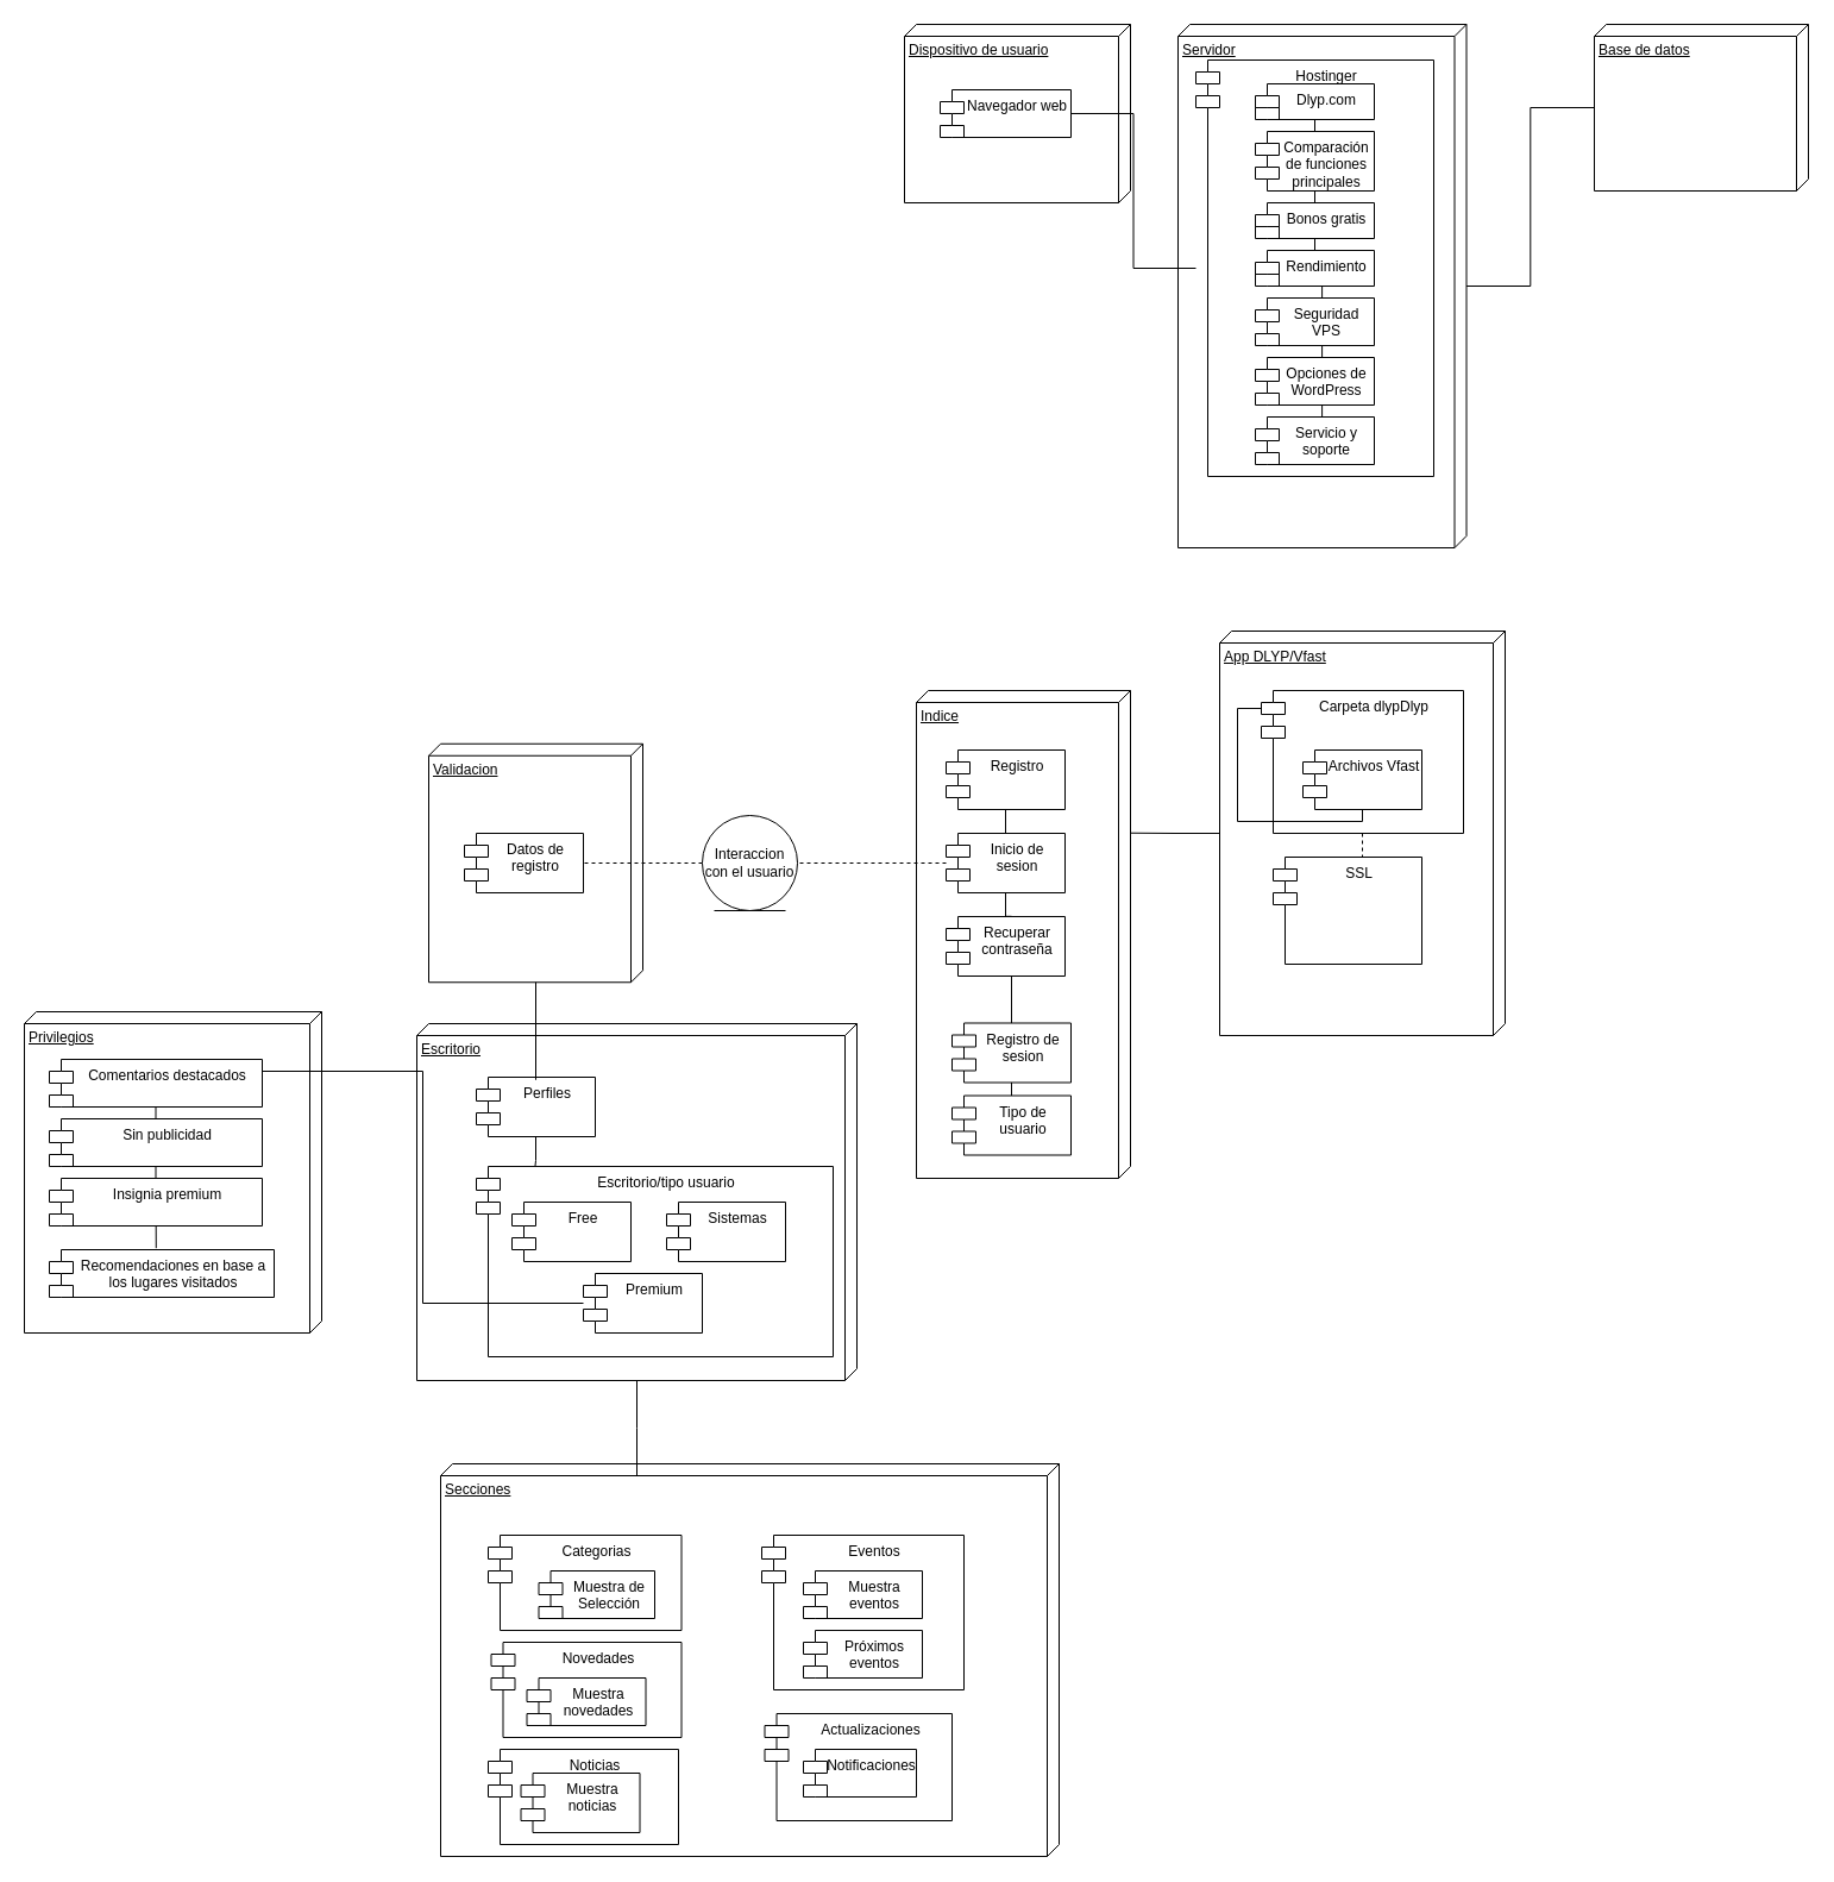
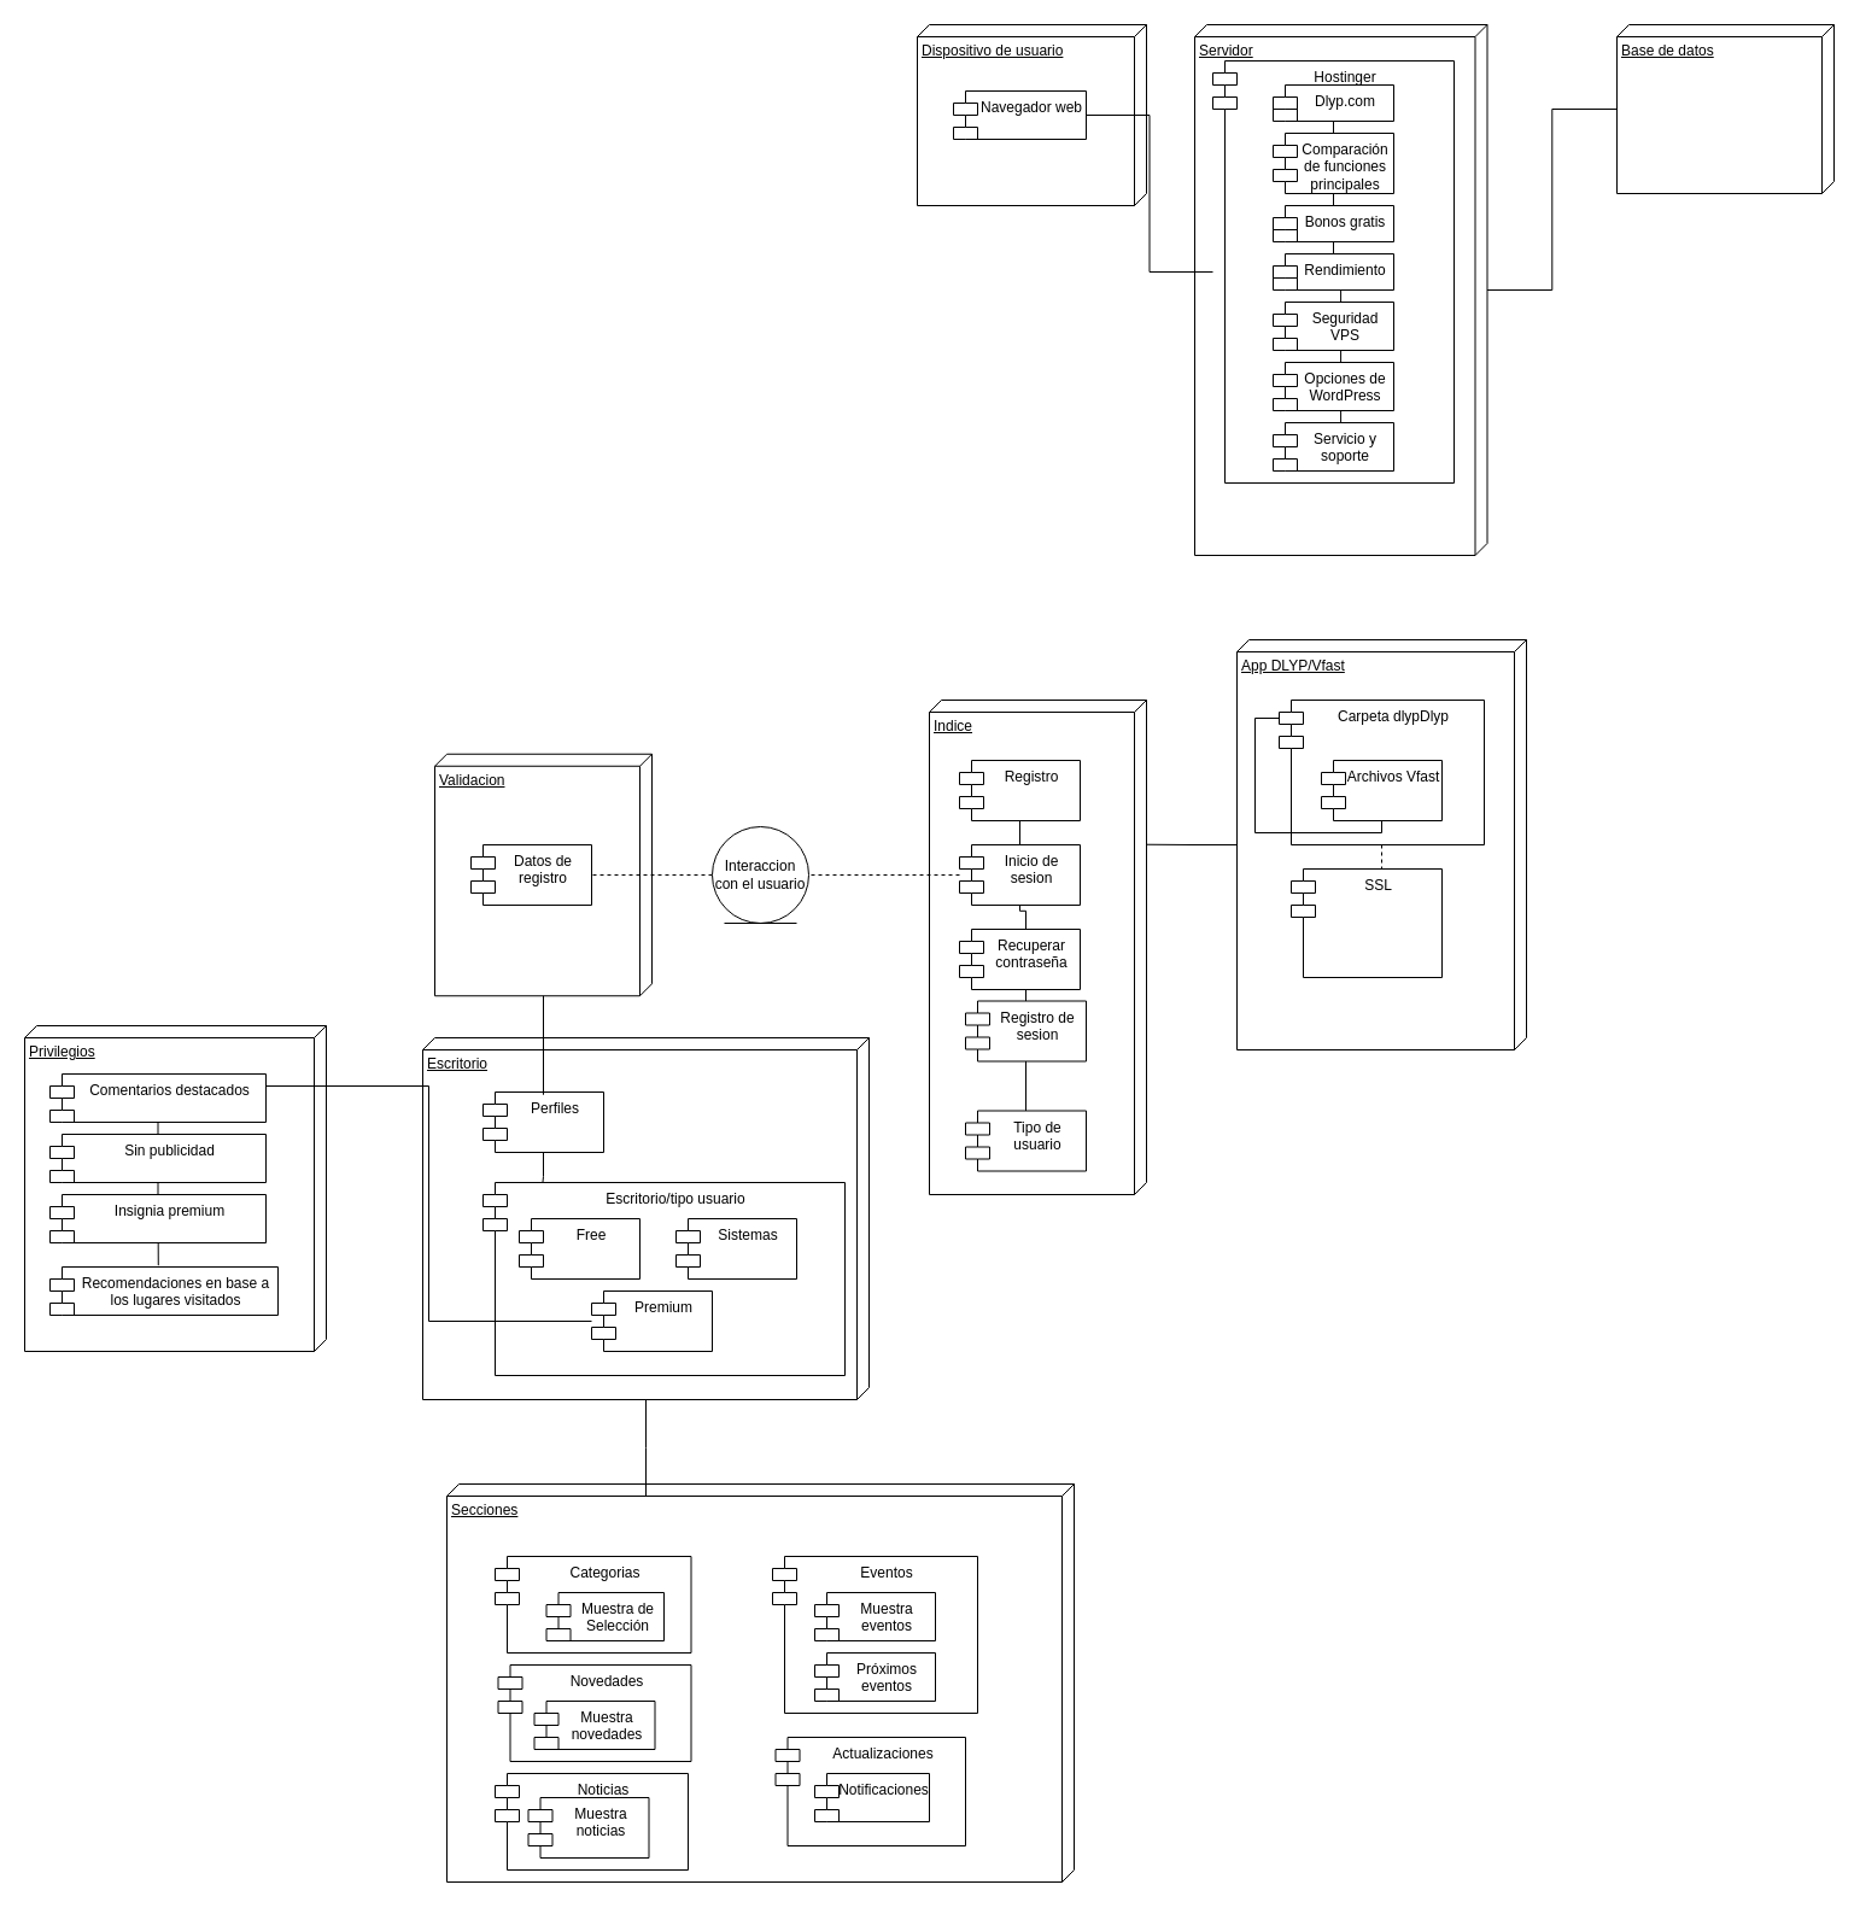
  <mxCell id="0" />
  <mxCell id="1" parent="0" />
  <mxCell id="2" value="Privilegios" style="verticalAlign=top;align=left;spacingTop=8;spacingLeft=2;spacingRight=12;shape=cube;size=10;direction=south;fontStyle=4;html=1;whiteSpace=wrap;" vertex="1" parent="1"><mxGeometry x="20" y="850" width="250" height="270" as="geometry" /></mxCell>
  <mxCell id="3" value="Secciones&lt;br&gt;" style="verticalAlign=top;align=left;spacingTop=8;spacingLeft=2;spacingRight=12;shape=cube;size=10;direction=south;fontStyle=4;html=1;whiteSpace=wrap;" vertex="1" parent="1"><mxGeometry x="370" y="1230" width="520" height="330" as="geometry" /></mxCell>
  <mxCell id="4" style="edgeStyle=orthogonalEdgeStyle;rounded=0;orthogonalLoop=1;jettySize=auto;html=1;endArrow=none;endFill=0;" edge="1" parent="1" source="5"><mxGeometry relative="1" as="geometry"><mxPoint x="535" y="1240" as="targetPoint" /></mxGeometry></mxCell>
  <mxCell id="5" value="Escritorio&lt;br&gt;" style="verticalAlign=top;align=left;spacingTop=8;spacingLeft=2;spacingRight=12;shape=cube;size=10;direction=south;fontStyle=4;html=1;whiteSpace=wrap;" vertex="1" parent="1"><mxGeometry x="350" y="860" width="370" height="300" as="geometry" /></mxCell>
  <mxCell id="6" value="Validacion&lt;br&gt;" style="verticalAlign=top;align=left;spacingTop=8;spacingLeft=2;spacingRight=12;shape=cube;size=10;direction=south;fontStyle=4;html=1;whiteSpace=wrap;" vertex="1" parent="1"><mxGeometry x="360" y="624.75" width="180" height="200.5" as="geometry" /></mxCell>
  <mxCell id="7" style="edgeStyle=orthogonalEdgeStyle;rounded=0;orthogonalLoop=1;jettySize=auto;html=1;endArrow=none;endFill=0;entryX=0.292;entryY=0.006;entryDx=0;entryDy=0;entryPerimeter=0;" edge="1" parent="1" source="8" target="21"><mxGeometry relative="1" as="geometry" /></mxCell>
  <mxCell id="8" value="App DLYP/Vfast" style="verticalAlign=top;align=left;spacingTop=8;spacingLeft=2;spacingRight=12;shape=cube;size=10;direction=south;fontStyle=4;html=1;whiteSpace=wrap;" vertex="1" parent="1"><mxGeometry x="1025" y="530" width="240" height="340" as="geometry" /></mxCell>
  <mxCell id="9" value="Servidor&lt;br&gt;" style="verticalAlign=top;align=left;spacingTop=8;spacingLeft=2;spacingRight=12;shape=cube;size=10;direction=south;fontStyle=4;html=1;whiteSpace=wrap;" vertex="1" parent="1"><mxGeometry x="990" y="20" width="242.5" height="440" as="geometry" /></mxCell>
  <mxCell id="10" value="Dispositivo de usuario" style="verticalAlign=top;align=left;spacingTop=8;spacingLeft=2;spacingRight=12;shape=cube;size=10;direction=south;fontStyle=4;html=1;whiteSpace=wrap;" vertex="1" parent="1"><mxGeometry x="760" y="20" width="190" height="150" as="geometry" /></mxCell>
  <mxCell id="11" style="edgeStyle=orthogonalEdgeStyle;rounded=0;orthogonalLoop=1;jettySize=auto;html=1;endArrow=none;endFill=0;" edge="1" parent="1" source="12" target="13"><mxGeometry relative="1" as="geometry"><mxPoint x="1060" y="95" as="targetPoint" /></mxGeometry></mxCell>
  <mxCell id="12" value="Navegador web" style="shape=module;align=left;spacingLeft=20;align=center;verticalAlign=top;whiteSpace=wrap;html=1;" vertex="1" parent="1"><mxGeometry x="790" y="75" width="110" height="40" as="geometry" /></mxCell>
  <mxCell id="13" value="Hostinger&lt;br&gt;" style="shape=module;align=left;spacingLeft=20;align=center;verticalAlign=top;whiteSpace=wrap;html=1;" vertex="1" parent="1"><mxGeometry x="1005" y="50" width="200" height="350" as="geometry" /></mxCell>
  <mxCell id="14" value="" style="edgeStyle=orthogonalEdgeStyle;rounded=0;orthogonalLoop=1;jettySize=auto;html=1;endArrow=none;endFill=0;" edge="1" parent="1" source="15" target="9"><mxGeometry relative="1" as="geometry" /></mxCell>
  <mxCell id="15" value="Base de datos" style="verticalAlign=top;align=left;spacingTop=8;spacingLeft=2;spacingRight=12;shape=cube;size=10;direction=south;fontStyle=4;html=1;whiteSpace=wrap;" vertex="1" parent="1"><mxGeometry x="1340" y="20" width="180" height="140" as="geometry" /></mxCell>
  <mxCell id="16" style="edgeStyle=orthogonalEdgeStyle;rounded=0;orthogonalLoop=1;jettySize=auto;html=1;entryX=0.614;entryY=0;entryDx=0;entryDy=0;entryPerimeter=0;endArrow=none;endFill=0;dashed=1;" edge="1" parent="1" source="17" target="20"><mxGeometry relative="1" as="geometry" /></mxCell>
  <mxCell id="17" value="Carpeta dlypDlyp" style="shape=module;align=left;spacingLeft=20;align=center;verticalAlign=top;whiteSpace=wrap;html=1;" vertex="1" parent="1"><mxGeometry x="1060" y="580" width="170" height="120" as="geometry" /></mxCell>
  <mxCell id="18" style="edgeStyle=orthogonalEdgeStyle;rounded=0;orthogonalLoop=1;jettySize=auto;html=1;entryX=0;entryY=0;entryDx=0;entryDy=15;entryPerimeter=0;endArrow=none;endFill=0;" edge="1" parent="1" source="19" target="17"><mxGeometry relative="1" as="geometry"><Array as="points"><mxPoint x="1145" y="690" /><mxPoint x="1040" y="690" /><mxPoint x="1040" y="595" /></Array></mxGeometry></mxCell>
  <mxCell id="19" value="Archivos Vfast" style="shape=module;align=left;spacingLeft=20;align=center;verticalAlign=top;whiteSpace=wrap;html=1;" vertex="1" parent="1"><mxGeometry x="1095" y="630" width="100" height="50" as="geometry" /></mxCell>
  <mxCell id="20" value="SSL" style="shape=module;align=left;spacingLeft=20;align=center;verticalAlign=top;whiteSpace=wrap;html=1;" vertex="1" parent="1"><mxGeometry x="1070" y="720" width="125" height="90" as="geometry" /></mxCell>
  <mxCell id="21" value="Indice&lt;br&gt;" style="verticalAlign=top;align=left;spacingTop=8;spacingLeft=2;spacingRight=12;shape=cube;size=10;direction=south;fontStyle=4;html=1;whiteSpace=wrap;" vertex="1" parent="1"><mxGeometry x="770" y="580" width="180" height="410" as="geometry" /></mxCell>
  <mxCell id="22" style="edgeStyle=orthogonalEdgeStyle;rounded=0;orthogonalLoop=1;jettySize=auto;html=1;endArrow=none;endFill=0;" edge="1" parent="1" source="40" target="25"><mxGeometry relative="1" as="geometry" /></mxCell>
  <mxCell id="23" value="Registro" style="shape=module;align=left;spacingLeft=20;align=center;verticalAlign=top;whiteSpace=wrap;html=1;" vertex="1" parent="1"><mxGeometry x="795" y="630" width="100" height="50" as="geometry" /></mxCell>
  <mxCell id="24" style="edgeStyle=orthogonalEdgeStyle;rounded=0;orthogonalLoop=1;jettySize=auto;html=1;endArrow=none;endFill=0;dashed=1;entryX=1;entryY=0.5;entryDx=0;entryDy=0;" edge="1" parent="1" source="27" target="28"><mxGeometry relative="1" as="geometry"><mxPoint x="640" y="869.5" as="targetPoint" /></mxGeometry></mxCell>
  <mxCell id="25" value="Tipo de usuario" style="shape=module;align=left;spacingLeft=20;align=center;verticalAlign=top;whiteSpace=wrap;html=1;" vertex="1" parent="1"><mxGeometry x="800" y="920.5" width="100" height="50" as="geometry" /></mxCell>
  <mxCell id="26" value="" style="edgeStyle=orthogonalEdgeStyle;rounded=0;orthogonalLoop=1;jettySize=auto;html=1;endArrow=none;endFill=0;dashed=1;" edge="1" parent="1" source="41" target="27"><mxGeometry relative="1" as="geometry"><mxPoint x="560" y="870" as="targetPoint" /><mxPoint x="795" y="870" as="sourcePoint" /></mxGeometry></mxCell>
  <mxCell id="27" value="Interaccion con el usuario" style="ellipse;shape=umlEntity;whiteSpace=wrap;html=1;" vertex="1" parent="1"><mxGeometry x="590" y="685" width="80" height="80" as="geometry" /></mxCell>
  <mxCell id="28" value="Datos de registro&lt;br&gt;" style="shape=module;align=left;spacingLeft=20;align=center;verticalAlign=top;whiteSpace=wrap;html=1;" vertex="1" parent="1"><mxGeometry x="390" y="700" width="100" height="50" as="geometry" /></mxCell>
  <mxCell id="29" style="edgeStyle=orthogonalEdgeStyle;rounded=0;orthogonalLoop=1;jettySize=auto;html=1;entryX=0.165;entryY=-0.003;entryDx=0;entryDy=0;entryPerimeter=0;endArrow=none;endFill=0;" edge="1" parent="1" source="30" target="44"><mxGeometry relative="1" as="geometry" /></mxCell>
  <mxCell id="30" value="Perfiles" style="shape=module;align=left;spacingLeft=20;align=center;verticalAlign=top;whiteSpace=wrap;html=1;" vertex="1" parent="1"><mxGeometry x="400" y="905" width="100" height="50" as="geometry" /></mxCell>
  <mxCell id="31" style="edgeStyle=orthogonalEdgeStyle;rounded=0;orthogonalLoop=1;jettySize=auto;html=1;entryX=0.561;entryY=-0.01;entryDx=0;entryDy=0;entryPerimeter=0;endArrow=none;endFill=0;" edge="1" parent="1" source="32" target="38"><mxGeometry relative="1" as="geometry" /></mxCell>
  <mxCell id="32" value="Dlyp.com" style="shape=module;align=left;spacingLeft=20;align=center;verticalAlign=top;whiteSpace=wrap;html=1;" vertex="1" parent="1"><mxGeometry x="1055" y="70" width="100" height="30" as="geometry" /></mxCell>
  <mxCell id="33" value="Comparación de funciones principales" style="shape=module;align=left;spacingLeft=20;align=center;verticalAlign=top;whiteSpace=wrap;html=1;" vertex="1" parent="1"><mxGeometry x="1055" y="110" width="100" height="50" as="geometry" /></mxCell>
  <mxCell id="34" value="Bonos gratis" style="shape=module;align=left;spacingLeft=20;align=center;verticalAlign=top;whiteSpace=wrap;html=1;" vertex="1" parent="1"><mxGeometry x="1055" y="170" width="100" height="30" as="geometry" /></mxCell>
  <mxCell id="35" value="Rendimiento" style="shape=module;align=left;spacingLeft=20;align=center;verticalAlign=top;whiteSpace=wrap;html=1;" vertex="1" parent="1"><mxGeometry x="1055" y="210" width="100" height="30" as="geometry" /></mxCell>
  <mxCell id="36" value="Seguridad VPS" style="shape=module;align=left;spacingLeft=20;align=center;verticalAlign=top;whiteSpace=wrap;html=1;" vertex="1" parent="1"><mxGeometry x="1055" y="250" width="100" height="40" as="geometry" /></mxCell>
  <mxCell id="37" value="Opciones de WordPress" style="shape=module;align=left;spacingLeft=20;align=center;verticalAlign=top;whiteSpace=wrap;html=1;" vertex="1" parent="1"><mxGeometry x="1055" y="300" width="100" height="40" as="geometry" /></mxCell>
  <mxCell id="38" value="Servicio y soporte" style="shape=module;align=left;spacingLeft=20;align=center;verticalAlign=top;whiteSpace=wrap;html=1;" vertex="1" parent="1"><mxGeometry x="1055" y="350" width="100" height="40" as="geometry" /></mxCell>
  <mxCell id="39" value="" style="edgeStyle=orthogonalEdgeStyle;rounded=0;orthogonalLoop=1;jettySize=auto;html=1;endArrow=none;endFill=0;" edge="1" parent="1" source="23" target="40"><mxGeometry relative="1" as="geometry"><mxPoint x="845" y="680" as="sourcePoint" /><mxPoint x="845" y="920" as="targetPoint" /></mxGeometry></mxCell>
- <mxCell id="40" value="Registro de sesion" style="shape=module;align=left;spacingLeft=20;align=center;verticalAlign=top;whiteSpace=wrap;html=1;" vertex="1" parent="1"><mxGeometry x="800" y="859.5" width="100" height="50" as="geometry" /></mxCell>
+ <mxCell id="40" value="Registro de sesion" style="shape=module;align=left;spacingLeft=20;align=center;verticalAlign=top;whiteSpace=wrap;html=1;" vertex="1" parent="1"><mxGeometry x="800" y="829.5" width="100" height="50" as="geometry" /></mxCell>
  <mxCell id="41" value="Inicio de sesion&lt;br&gt;" style="shape=module;align=left;spacingLeft=20;align=center;verticalAlign=top;whiteSpace=wrap;html=1;" vertex="1" parent="1"><mxGeometry x="795" y="700" width="100" height="50" as="geometry" /></mxCell>
  <mxCell id="42" value="Recuperar contraseña" style="shape=module;align=left;spacingLeft=20;align=center;verticalAlign=top;whiteSpace=wrap;html=1;" vertex="1" parent="1"><mxGeometry x="795" y="770" width="100" height="50" as="geometry" /></mxCell>
  <mxCell id="43" value="" style="edgeStyle=orthogonalEdgeStyle;rounded=0;orthogonalLoop=1;jettySize=auto;html=1;endArrow=none;endFill=0;" edge="1" parent="1" source="6"><mxGeometry relative="1" as="geometry"><mxPoint x="450" y="900" as="targetPoint" /><mxPoint x="450" y="825" as="sourcePoint" /><Array as="points"><mxPoint x="450" y="907" /></Array></mxGeometry></mxCell>
  <mxCell id="44" value="Escritorio/tipo usuario" style="shape=module;align=left;spacingLeft=20;align=center;verticalAlign=top;whiteSpace=wrap;html=1;" vertex="1" parent="1"><mxGeometry x="400" y="980" width="300" height="160" as="geometry" /></mxCell>
  <mxCell id="45" value="Free" style="shape=module;align=left;spacingLeft=20;align=center;verticalAlign=top;whiteSpace=wrap;html=1;" vertex="1" parent="1"><mxGeometry x="430" y="1010" width="100" height="50" as="geometry" /></mxCell>
  <mxCell id="46" style="edgeStyle=orthogonalEdgeStyle;rounded=0;orthogonalLoop=1;jettySize=auto;html=1;entryX=1;entryY=0.25;entryDx=0;entryDy=0;endArrow=none;endFill=0;" edge="1" parent="1" source="47" target="61"><mxGeometry relative="1" as="geometry" /></mxCell>
  <mxCell id="47" value="Premium" style="shape=module;align=left;spacingLeft=20;align=center;verticalAlign=top;whiteSpace=wrap;html=1;" vertex="1" parent="1"><mxGeometry x="490" y="1070" width="100" height="50" as="geometry" /></mxCell>
  <mxCell id="48" value="Sistemas" style="shape=module;align=left;spacingLeft=20;align=center;verticalAlign=top;whiteSpace=wrap;html=1;" vertex="1" parent="1"><mxGeometry x="560" y="1010" width="100" height="50" as="geometry" /></mxCell>
  <mxCell id="49" value="Categorias" style="shape=module;align=left;spacingLeft=20;align=center;verticalAlign=top;whiteSpace=wrap;html=1;" vertex="1" parent="1"><mxGeometry x="410" y="1290" width="162.5" height="80" as="geometry" /></mxCell>
  <mxCell id="50" value="Novedades" style="shape=module;align=left;spacingLeft=20;align=center;verticalAlign=top;whiteSpace=wrap;html=1;" vertex="1" parent="1"><mxGeometry x="412.5" y="1380" width="160" height="80" as="geometry" /></mxCell>
  <mxCell id="51" value="Noticias" style="shape=module;align=left;spacingLeft=20;align=center;verticalAlign=top;whiteSpace=wrap;html=1;" vertex="1" parent="1"><mxGeometry x="410" y="1470" width="160" height="80" as="geometry" /></mxCell>
  <mxCell id="52" value="Eventos" style="shape=module;align=left;spacingLeft=20;align=center;verticalAlign=top;whiteSpace=wrap;html=1;" vertex="1" parent="1"><mxGeometry x="640" y="1290" width="170" height="130" as="geometry" /></mxCell>
  <mxCell id="53" value="Actualizaciones" style="shape=module;align=left;spacingLeft=20;align=center;verticalAlign=top;whiteSpace=wrap;html=1;" vertex="1" parent="1"><mxGeometry x="642.5" y="1440" width="157.5" height="90" as="geometry" /></mxCell>
  <mxCell id="54" value="Muestra de Selección" style="shape=module;align=left;spacingLeft=20;align=center;verticalAlign=top;whiteSpace=wrap;html=1;" vertex="1" parent="1"><mxGeometry x="452.5" y="1320" width="97.5" height="40" as="geometry" /></mxCell>
  <mxCell id="55" value="Muestra novedades" style="shape=module;align=left;spacingLeft=20;align=center;verticalAlign=top;whiteSpace=wrap;html=1;" vertex="1" parent="1"><mxGeometry x="442.5" y="1410" width="100" height="40" as="geometry" /></mxCell>
  <mxCell id="56" value="Muestra noticias" style="shape=module;align=left;spacingLeft=20;align=center;verticalAlign=top;whiteSpace=wrap;html=1;" vertex="1" parent="1"><mxGeometry x="437.5" y="1490" width="100" height="50" as="geometry" /></mxCell>
  <mxCell id="57" value="Muestra eventos" style="shape=module;align=left;spacingLeft=20;align=center;verticalAlign=top;whiteSpace=wrap;html=1;" vertex="1" parent="1"><mxGeometry x="675" y="1320" width="100" height="40" as="geometry" /></mxCell>
  <mxCell id="58" value="Próximos eventos" style="shape=module;align=left;spacingLeft=20;align=center;verticalAlign=top;whiteSpace=wrap;html=1;" vertex="1" parent="1"><mxGeometry x="675" y="1370" width="100" height="40" as="geometry" /></mxCell>
  <mxCell id="59" value="Notificaciones" style="shape=module;align=left;spacingLeft=20;align=center;verticalAlign=top;whiteSpace=wrap;html=1;" vertex="1" parent="1"><mxGeometry x="675" y="1470" width="95" height="40" as="geometry" /></mxCell>
  <mxCell id="60" style="edgeStyle=orthogonalEdgeStyle;rounded=0;orthogonalLoop=1;jettySize=auto;html=1;entryX=0.475;entryY=-0.032;entryDx=0;entryDy=0;entryPerimeter=0;endArrow=none;endFill=0;" edge="1" parent="1" source="61" target="64"><mxGeometry relative="1" as="geometry" /></mxCell>
  <mxCell id="61" value="Comentarios destacados" style="shape=module;align=left;spacingLeft=20;align=center;verticalAlign=top;whiteSpace=wrap;html=1;" vertex="1" parent="1"><mxGeometry x="41" y="890" width="179" height="40" as="geometry" /></mxCell>
  <mxCell id="62" value="Sin publicidad" style="shape=module;align=left;spacingLeft=20;align=center;verticalAlign=top;whiteSpace=wrap;html=1;" vertex="1" parent="1"><mxGeometry x="41" y="940" width="179" height="40" as="geometry" /></mxCell>
  <mxCell id="63" value="Insignia premium" style="shape=module;align=left;spacingLeft=20;align=center;verticalAlign=top;whiteSpace=wrap;html=1;" vertex="1" parent="1"><mxGeometry x="41" y="990" width="179" height="40" as="geometry" /></mxCell>
  <mxCell id="64" value="Recomendaciones en base a los lugares visitados" style="shape=module;align=left;spacingLeft=20;align=center;verticalAlign=top;whiteSpace=wrap;html=1;" vertex="1" parent="1"><mxGeometry x="41" y="1050" width="189" height="40" as="geometry" /></mxCell>
